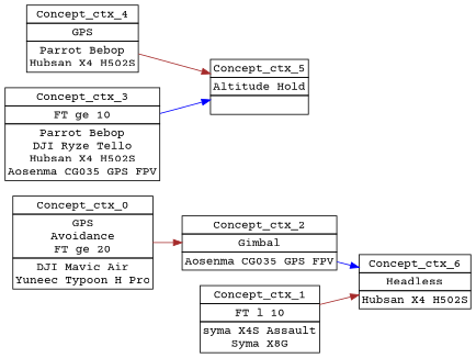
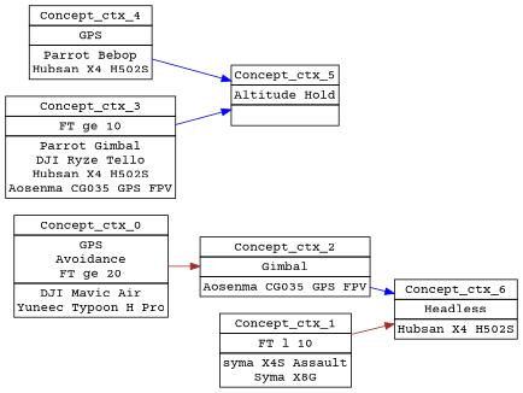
  digraph {
    fontname="Courier Prime"
    nodesep=0.2
    rankdir=LR
    ranksep=0.3
    node [fontname="Courier Prime" margin="0.03,0.03" shape=none]
    edge [color=brown fontname="Courier Prime" headport=p tailport=p]
    n1 [label=<<table border="0" cellborder="1" cellspacing="0" port="p"><tr><td>Concept_ctx_0</td></tr><tr><td>GPS<br/>Avoidance<br/>FT ge 20<br/></td></tr><tr><td>DJI Mavic Air<br/>Yuneec Typoon H Pro<br/></td></tr></table>>]
    n2 [label=<<table border="0" cellborder="1" cellspacing="0" port="p"><tr><td>Concept_ctx_2</td></tr><tr><td>Gimbal<br/></td></tr><tr><td>Aosenma CG035 GPS FPV<br/></td></tr></table>>]
    n3 [label=<<table border="0" cellborder="1" cellspacing="0" port="p"><tr><td>Concept_ctx_6</td></tr><tr><td>Headless<br/></td></tr><tr><td>Hubsan X4 H502S<br/></td></tr></table>>]
    n4 [label=<<table border="0" cellborder="1" cellspacing="0" port="p"><tr><td>Concept_ctx_1</td></tr><tr><td>FT l 10<br/></td></tr><tr><td>syma X4S Assault<br/>Syma X8G<br/></td></tr></table>>]
    n5 [label=<<table border="0" cellborder="1" cellspacing="0" port="p"><tr><td>Concept_ctx_4</td></tr><tr><td>GPS<br/></td></tr><tr><td>Parrot Bebop<br/>Hubsan X4 H502S<br/></td></tr></table>>]
    n6 [label=<<table border="0" cellborder="1" cellspacing="0" port="p"><tr><td>Concept_ctx_5</td></tr><tr><td>Altitude Hold<br/></td></tr><tr><td><br/></td></tr></table>>]
-   n7 [label=<<table border="0" cellborder="1" cellspacing="0" port="p"><tr><td>Concept_ctx_3</td></tr><tr><td>FT ge 10<br/></td></tr><tr><td>Parrot Bebop<br/>DJI Ryze Tello<br/>Hubsan X4 H502S<br/>Aosenma CG035 GPS FPV<br/></td></tr></table>>]
+   n7 [label=<<table border="0" cellborder="1" cellspacing="0" port="p"><tr><td>Concept_ctx_3</td></tr><tr><td>FT ge 10<br/></td></tr><tr><td>Parrot Gimbal<br/>DJI Ryze Tello<br/>Hubsan X4 H502S<br/>Aosenma CG035 GPS FPV<br/></td></tr></table>>]
    n1 -> n2
    n2 -> n3 [color=blue]
    n4 -> n3
-   n5 -> n6
+   n5 -> n6 [color=blue]
    n7 -> n6 [color=blue]
  }
